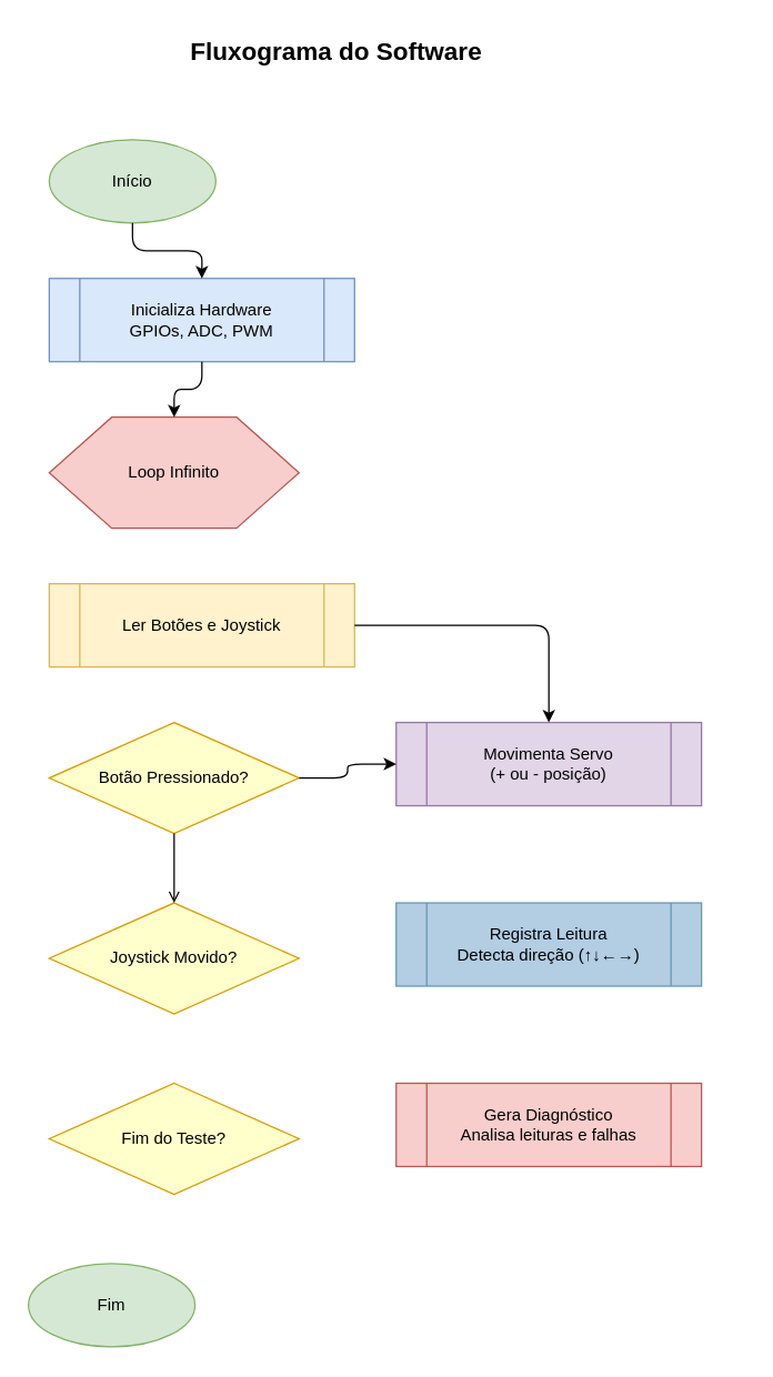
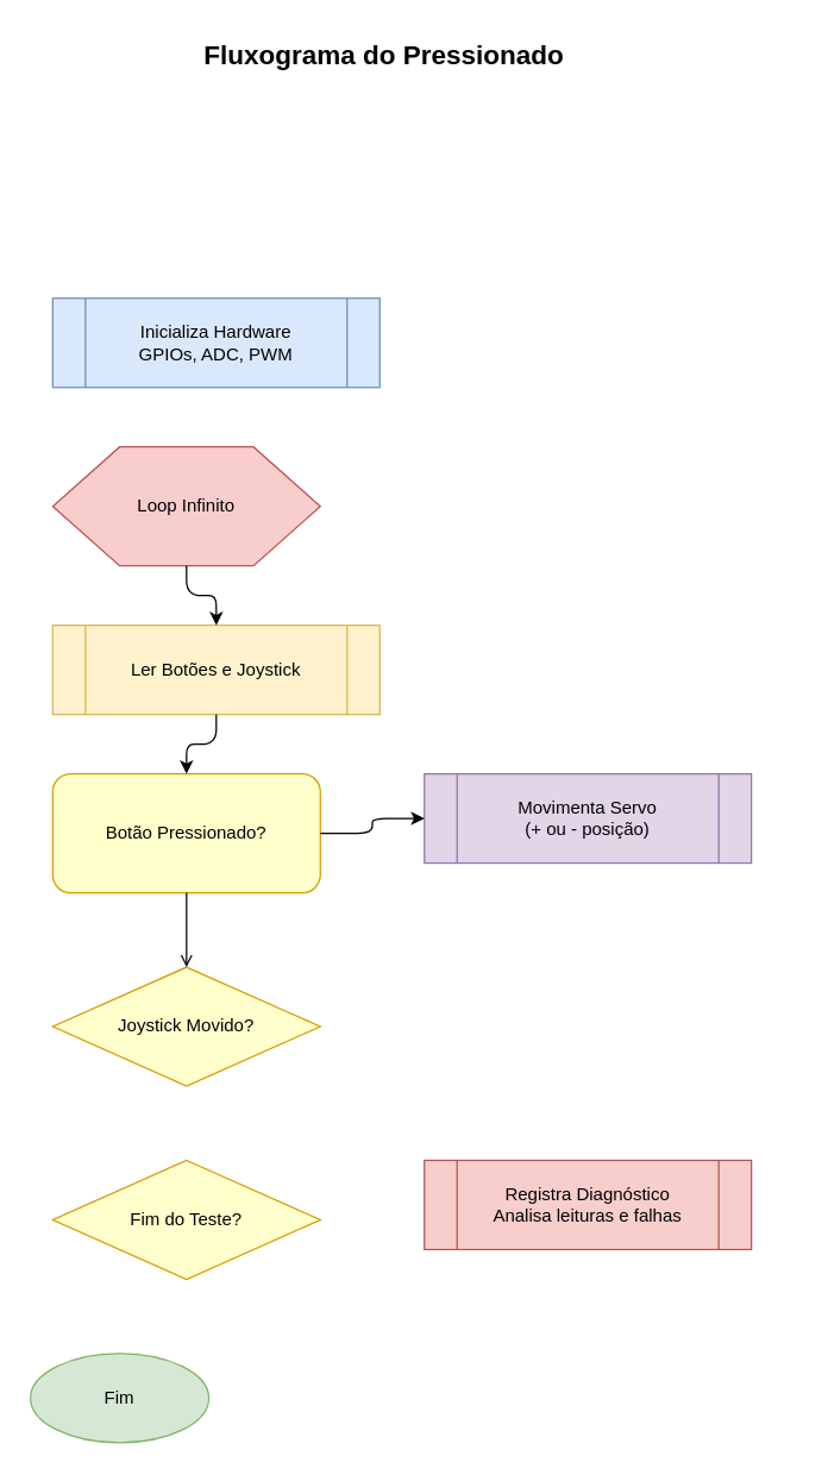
  <mxCell id="0" />
  <mxCell id="1" parent="0" />
- <mxCell id="2" value="Fluxograma do Software" style="text;html=1;fontSize=18;fontStyle=1;" vertex="1" parent="1"><mxGeometry x="135" y="20" width="400" height="40" as="geometry" /></mxCell>
- <mxCell id="3" value="Início" style="ellipse;whiteSpace=wrap;html=1;fillColor=#d5e8d4;strokeColor=#82b366;" vertex="1" parent="1"><mxGeometry x="35" y="100" width="120" height="60" as="geometry" /></mxCell>
+ <mxCell id="2" value="Fluxograma do Pressionado" style="text;html=1;fontSize=18;fontStyle=1;" vertex="1" parent="1"><mxGeometry x="135" y="20" width="400" height="40" as="geometry" /></mxCell>
  <mxCell id="4" value="Inicializa Hardware&#10;GPIOs, ADC, PWM" style="shape=process;whiteSpace=wrap;html=1;fillColor=#dae8fc;strokeColor=#6c8ebf;" vertex="1" parent="1"><mxGeometry x="35" y="200" width="220" height="60" as="geometry" /></mxCell>
  <mxCell id="5" value="Loop Infinito" style="shape=hexagon;whiteSpace=wrap;html=1;fillColor=#f8cecc;strokeColor=#b85450;" vertex="1" parent="1"><mxGeometry x="35" y="300" width="180" height="80" as="geometry" /></mxCell>
  <mxCell id="6" value="Ler Botões e Joystick" style="shape=process;whiteSpace=wrap;html=1;fillColor=#fff2cc;strokeColor=#d6b656;" vertex="1" parent="1"><mxGeometry x="35" y="420" width="220" height="60" as="geometry" /></mxCell>
- <mxCell id="7" value="Botão Pressionado?" style="rhombus;whiteSpace=wrap;html=1;fillColor=#ffffcc;strokeColor=#d79b00;" vertex="1" parent="1"><mxGeometry x="35" y="520" width="180" height="80" as="geometry" /></mxCell>
+ <mxCell id="7" value="Botão Pressionado?" style="whiteSpace=wrap;html=1;fillColor=#ffffcc;strokeColor=#d79b00;rounded=1;" vertex="1" parent="1"><mxGeometry x="35" y="520" width="180" height="80" as="geometry" /></mxCell>
  <mxCell id="8" value="Movimenta Servo&#10;(+ ou - posição)" style="shape=process;whiteSpace=wrap;html=1;fillColor=#e1d5e7;strokeColor=#9673a6;" vertex="1" parent="1"><mxGeometry x="285" y="520" width="220" height="60" as="geometry" /></mxCell>
  <mxCell id="9" value="Joystick Movido?" style="rhombus;whiteSpace=wrap;html=1;fillColor=#ffffcc;strokeColor=#d79b00;" vertex="1" parent="1"><mxGeometry x="35" y="650" width="180" height="80" as="geometry" /></mxCell>
- <mxCell id="10" value="Registra Leitura&#10;Detecta direção (↑↓←→)" style="shape=process;whiteSpace=wrap;html=1;fillColor=#b3cde3;strokeColor=#6497b1;" vertex="1" parent="1"><mxGeometry x="285" y="650" width="220" height="60" as="geometry" /></mxCell>
  <mxCell id="11" value="Fim do Teste?" style="rhombus;whiteSpace=wrap;html=1;fillColor=#ffffcc;strokeColor=#d79b00;" vertex="1" parent="1"><mxGeometry x="35" y="780" width="180" height="80" as="geometry" /></mxCell>
- <mxCell id="12" value="Gera Diagnóstico&#10;Analisa leituras e falhas" style="shape=process;whiteSpace=wrap;html=1;fillColor=#f8cecc;strokeColor=#b85450;" vertex="1" parent="1"><mxGeometry x="285" y="780" width="220" height="60" as="geometry" /></mxCell>
+ <mxCell id="12" value="Registra Diagnóstico&#10;Analisa leituras e falhas" style="shape=process;whiteSpace=wrap;html=1;fillColor=#f8cecc;strokeColor=#b85450;" vertex="1" parent="1"><mxGeometry x="285" y="780" width="220" height="60" as="geometry" /></mxCell>
  <mxCell id="13" value="Fim" style="ellipse;whiteSpace=wrap;html=1;fillColor=#d5e8d4;strokeColor=#82b366;" vertex="1" parent="1"><mxGeometry x="20" y="910" width="120" height="60" as="geometry" /></mxCell>
- <mxCell id="14" edge="1" parent="1" source="3" target="4" style="edgeStyle=orthogonalEdgeStyle;rounded=1;"><mxGeometry relative="1" as="geometry" /></mxCell>
- <mxCell id="15" edge="1" parent="1" source="4" target="5" style="edgeStyle=orthogonalEdgeStyle;rounded=1;"><mxGeometry relative="1" as="geometry" /></mxCell>
- <mxCell id="17" edge="1" parent="1" source="6" target="8" style="edgeStyle=orthogonalEdgeStyle;rounded=1;"><mxGeometry relative="1" as="geometry" /></mxCell>
+ <mxCell id="16" edge="1" parent="1" source="5" target="6" style="edgeStyle=orthogonalEdgeStyle;rounded=1;"><mxGeometry relative="1" as="geometry" /></mxCell>
+ <mxCell id="17" edge="1" parent="1" source="6" target="7" style="edgeStyle=orthogonalEdgeStyle;rounded=1;"><mxGeometry relative="1" as="geometry" /></mxCell>
  <mxCell id="18" edge="1" parent="1" source="7" target="8" style="edgeStyle=orthogonalEdgeStyle;rounded=1;" terminalPoint="{x:1, y:0.5}"><mxGeometry relative="1" as="geometry" /></mxCell>
  <mxCell id="19" edge="1" parent="1" source="7" target="9" style="edgeStyle=orthogonalEdgeStyle;rounded=1;endArrow=open;"><mxGeometry relative="1" as="geometry" /></mxCell>
